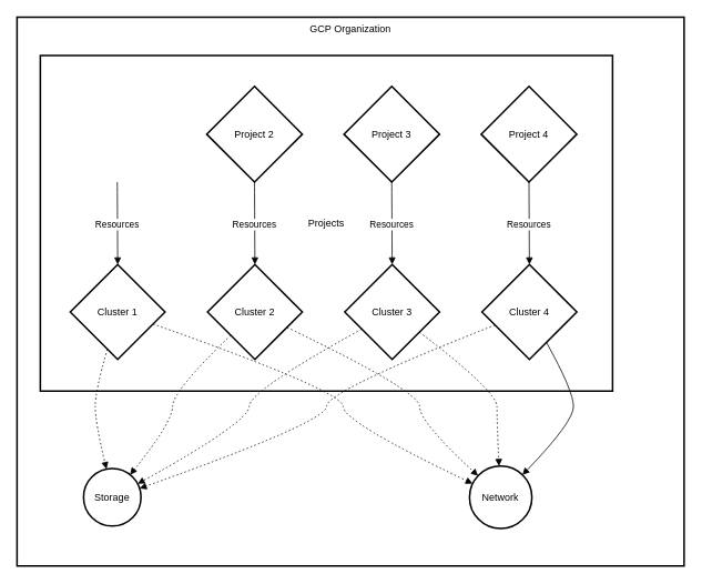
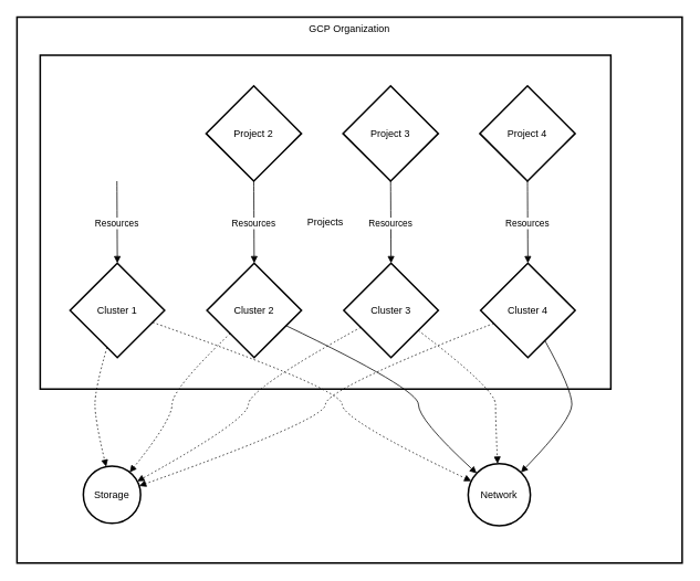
  <mxCell id="0" />
  <mxCell id="1" parent="0" />
  <mxCell id="2" value="GCP Organization" style="whiteSpace=wrap;strokeWidth=2;verticalAlign=top;" vertex="1" parent="1"><mxGeometry x="20" y="20" width="802" height="659" as="geometry" /></mxCell>
  <mxCell id="3" value="Project 1" style="rhombus;strokeWidth=2;whiteSpace=wrap;" vertex="1" parent="2"><mxGeometry x="63" y="83" width="115" height="115" as="geometry" /></mxCell>
  <mxCell id="4" value="Projects" style="whiteSpace=wrap;strokeWidth=2;" vertex="1" parent="2"><mxGeometry x="28" y="46" width="688" height="403" as="geometry" /></mxCell>
  <mxCell id="5" value="Cluster 1" style="rhombus;strokeWidth=2;whiteSpace=wrap;" vertex="1" parent="2"><mxGeometry x="64" y="297" width="114" height="114" as="geometry" /></mxCell>
  <mxCell id="6" value="Project 2" style="rhombus;strokeWidth=2;whiteSpace=wrap;" vertex="1" parent="2"><mxGeometry x="228" y="83" width="115" height="115" as="geometry" /></mxCell>
  <mxCell id="7" value="Cluster 2" style="rhombus;strokeWidth=2;whiteSpace=wrap;" vertex="1" parent="2"><mxGeometry x="229" y="297" width="114" height="114" as="geometry" /></mxCell>
  <mxCell id="8" value="Project 3" style="rhombus;strokeWidth=2;whiteSpace=wrap;" vertex="1" parent="2"><mxGeometry x="393" y="83" width="115" height="115" as="geometry" /></mxCell>
  <mxCell id="9" value="Cluster 3" style="rhombus;strokeWidth=2;whiteSpace=wrap;" vertex="1" parent="2"><mxGeometry x="394" y="297" width="114" height="114" as="geometry" /></mxCell>
  <mxCell id="10" value="Project 4" style="rhombus;strokeWidth=2;whiteSpace=wrap;" vertex="1" parent="2"><mxGeometry x="558" y="83" width="115" height="115" as="geometry" /></mxCell>
  <mxCell id="11" value="Cluster 4" style="rhombus;strokeWidth=2;whiteSpace=wrap;" vertex="1" parent="2"><mxGeometry x="559" y="297" width="114" height="114" as="geometry" /></mxCell>
  <mxCell id="12" value="Storage" style="ellipse;aspect=fixed;strokeWidth=2;whiteSpace=wrap;" vertex="1" parent="2"><mxGeometry x="80" y="542" width="69" height="69" as="geometry" /></mxCell>
  <mxCell id="13" value="Network" style="ellipse;aspect=fixed;strokeWidth=2;whiteSpace=wrap;" vertex="1" parent="2"><mxGeometry x="544" y="539" width="75" height="75" as="geometry" /></mxCell>
  <mxCell id="14" value="Resources" style="curved=1;startArrow=none;endArrow=block;exitX=0.5;exitY=1;entryX=0.5;entryY=0;" edge="1" parent="2" source="3" target="5"><mxGeometry relative="1" as="geometry"><Array as="points" /></mxGeometry></mxCell>
  <mxCell id="15" value="Resources" style="curved=1;startArrow=none;endArrow=block;exitX=0.5;exitY=1;entryX=0.5;entryY=0;" edge="1" parent="2" source="6" target="7"><mxGeometry relative="1" as="geometry"><Array as="points" /></mxGeometry></mxCell>
  <mxCell id="16" value="Resources" style="curved=1;startArrow=none;endArrow=block;exitX=0.5;exitY=1;entryX=0.5;entryY=0;" edge="1" parent="2" source="8" target="9"><mxGeometry relative="1" as="geometry"><Array as="points" /></mxGeometry></mxCell>
  <mxCell id="17" value="Resources" style="curved=1;startArrow=none;endArrow=block;exitX=0.5;exitY=1;entryX=0.5;entryY=0;" edge="1" parent="2" source="10" target="11"><mxGeometry relative="1" as="geometry"><Array as="points" /></mxGeometry></mxCell>
  <mxCell id="18" value="" style="curved=1;dashed=1;dashPattern=2 3;startArrow=none;endArrow=block;exitX=0.36;exitY=1;entryX=0.39;entryY=0;" edge="1" parent="2" source="5" target="12"><mxGeometry relative="1" as="geometry"><Array as="points"><mxPoint x="94" y="449" /><mxPoint x="94" y="486" /></Array></mxGeometry></mxCell>
  <mxCell id="19" value="" style="curved=1;dashed=1;dashPattern=2 3;startArrow=none;endArrow=block;exitX=1;exitY=0.67;entryX=0;entryY=0.26;" edge="1" parent="2" source="5" target="13"><mxGeometry relative="1" as="geometry"><Array as="points"><mxPoint x="392" y="449" /><mxPoint x="392" y="486" /></Array></mxGeometry></mxCell>
  <mxCell id="20" value="" style="curved=1;dashed=1;dashPattern=2 3;startArrow=none;endArrow=block;exitX=0;exitY=0.98;entryX=0.9;entryY=0;" edge="1" parent="2" source="7" target="12"><mxGeometry relative="1" as="geometry"><Array as="points"><mxPoint x="187" y="449" /><mxPoint x="187" y="486" /></Array></mxGeometry></mxCell>
- <mxCell id="21" value="" style="curved=1;dashed=1;dashPattern=2 3;startArrow=none;endArrow=block;exitX=1;exitY=0.74;entryX=0;entryY=0.03;" edge="1" parent="2" source="7" target="13"><mxGeometry relative="1" as="geometry"><Array as="points"><mxPoint x="484" y="449" /><mxPoint x="484" y="486" /></Array></mxGeometry></mxCell>
+ <mxCell id="21" value="" style="curved=1;dashed=0;dashPattern=2 3;startArrow=none;endArrow=block;exitX=1;exitY=0.74;entryX=0;entryY=0.03;" edge="1" parent="2" source="7" target="13"><mxGeometry relative="1" as="geometry"><Array as="points"><mxPoint x="484" y="449" /><mxPoint x="484" y="486" /></Array></mxGeometry></mxCell>
  <mxCell id="22" value="" style="curved=1;dashed=1;dashPattern=2 3;startArrow=none;endArrow=block;exitX=0;exitY=0.78;entryX=1;entryY=0.23;" edge="1" parent="2" source="9" target="12"><mxGeometry relative="1" as="geometry"><Array as="points"><mxPoint x="279" y="449" /><mxPoint x="279" y="486" /></Array></mxGeometry></mxCell>
  <mxCell id="23" value="" style="curved=1;dashed=1;dashPattern=2 3;startArrow=none;endArrow=block;exitX=1;exitY=0.87;entryX=0.47;entryY=0;" edge="1" parent="2" source="9" target="13"><mxGeometry relative="1" as="geometry"><Array as="points"><mxPoint x="577" y="449" /><mxPoint x="577" y="486" /></Array></mxGeometry></mxCell>
  <mxCell id="24" value="" style="curved=1;dashed=1;dashPattern=2 3;startArrow=none;endArrow=block;exitX=0;exitY=0.69;entryX=1;entryY=0.33;" edge="1" parent="2" source="11" target="12"><mxGeometry relative="1" as="geometry"><Array as="points"><mxPoint x="372" y="449" /><mxPoint x="372" y="486" /></Array></mxGeometry></mxCell>
  <mxCell id="25" value="" style="curved=1;dashed=0;dashPattern=2 3;startArrow=none;endArrow=block;exitX=0.78;exitY=1;entryX=0.99;entryY=0;" edge="1" parent="2" source="11" target="13"><mxGeometry relative="1" as="geometry"><Array as="points"><mxPoint x="669" y="449" /><mxPoint x="669" y="486" /></Array></mxGeometry></mxCell>
